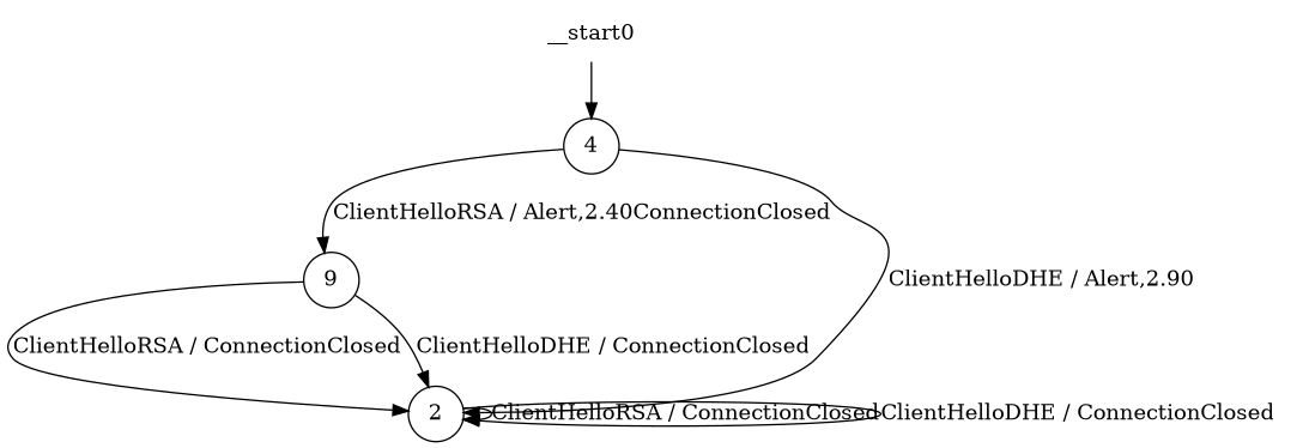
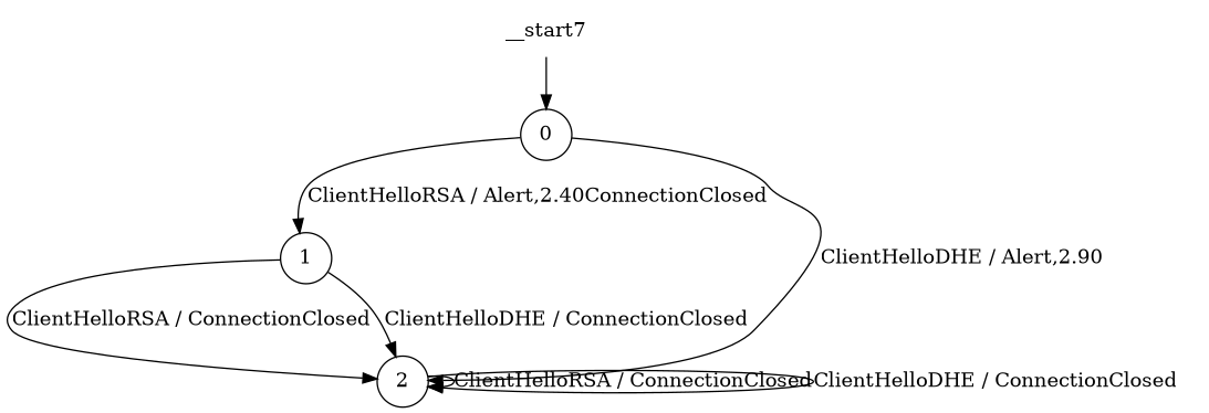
  digraph {
    node [shape=circle]
-   __start0 [shape=none]
-   n2 [label=4]
-   n3 [label=9]
+   __start0 [shape=none label=__start7]
+   n2 [label=0]
+   n3 [label=1]
    n4 [label=2]
    __start0 -> n2
    n2 -> n3 [label="ClientHelloRSA / Alert,2.40ConnectionClosed"]
    n2 -> n4 [label="ClientHelloDHE / Alert,2.90"]
    n3 -> n4 [label="ClientHelloRSA / ConnectionClosed"]
    n3 -> n4 [label="ClientHelloDHE / ConnectionClosed"]
    n4 -> n4 [label="ClientHelloRSA / ConnectionClosed"]
    n4 -> n4 [label="ClientHelloDHE / ConnectionClosed"]
  }
